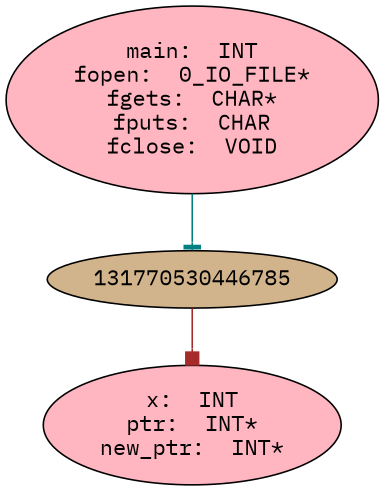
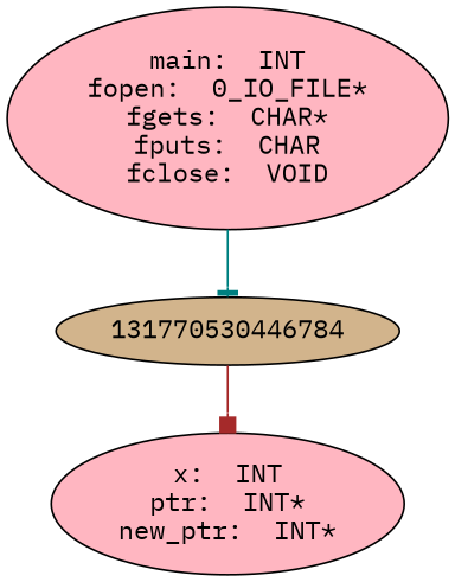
  digraph {
    fontname="IBM Plex Mono"
    node [style=filled fillcolor=lightpink fontname="IBM Plex Mono"]
    edge [fontname="IBM Plex Mono"]
    n1 [label="main:  INT\nfopen:  0_IO_FILE*\nfgets:  CHAR*\nfputs:  CHAR\nfclose:  VOID"]
-   131770530446784 [fillcolor=tan label=131770530446785]
+   131770530446784 [fillcolor=tan]
    n3 [label="x:  INT\nptr:  INT*\nnew_ptr:  INT*"]
    n1 -> 131770530446784 [color=teal arrowhead=tee]
    131770530446784 -> n3 [color=brown arrowhead=box]
  }
